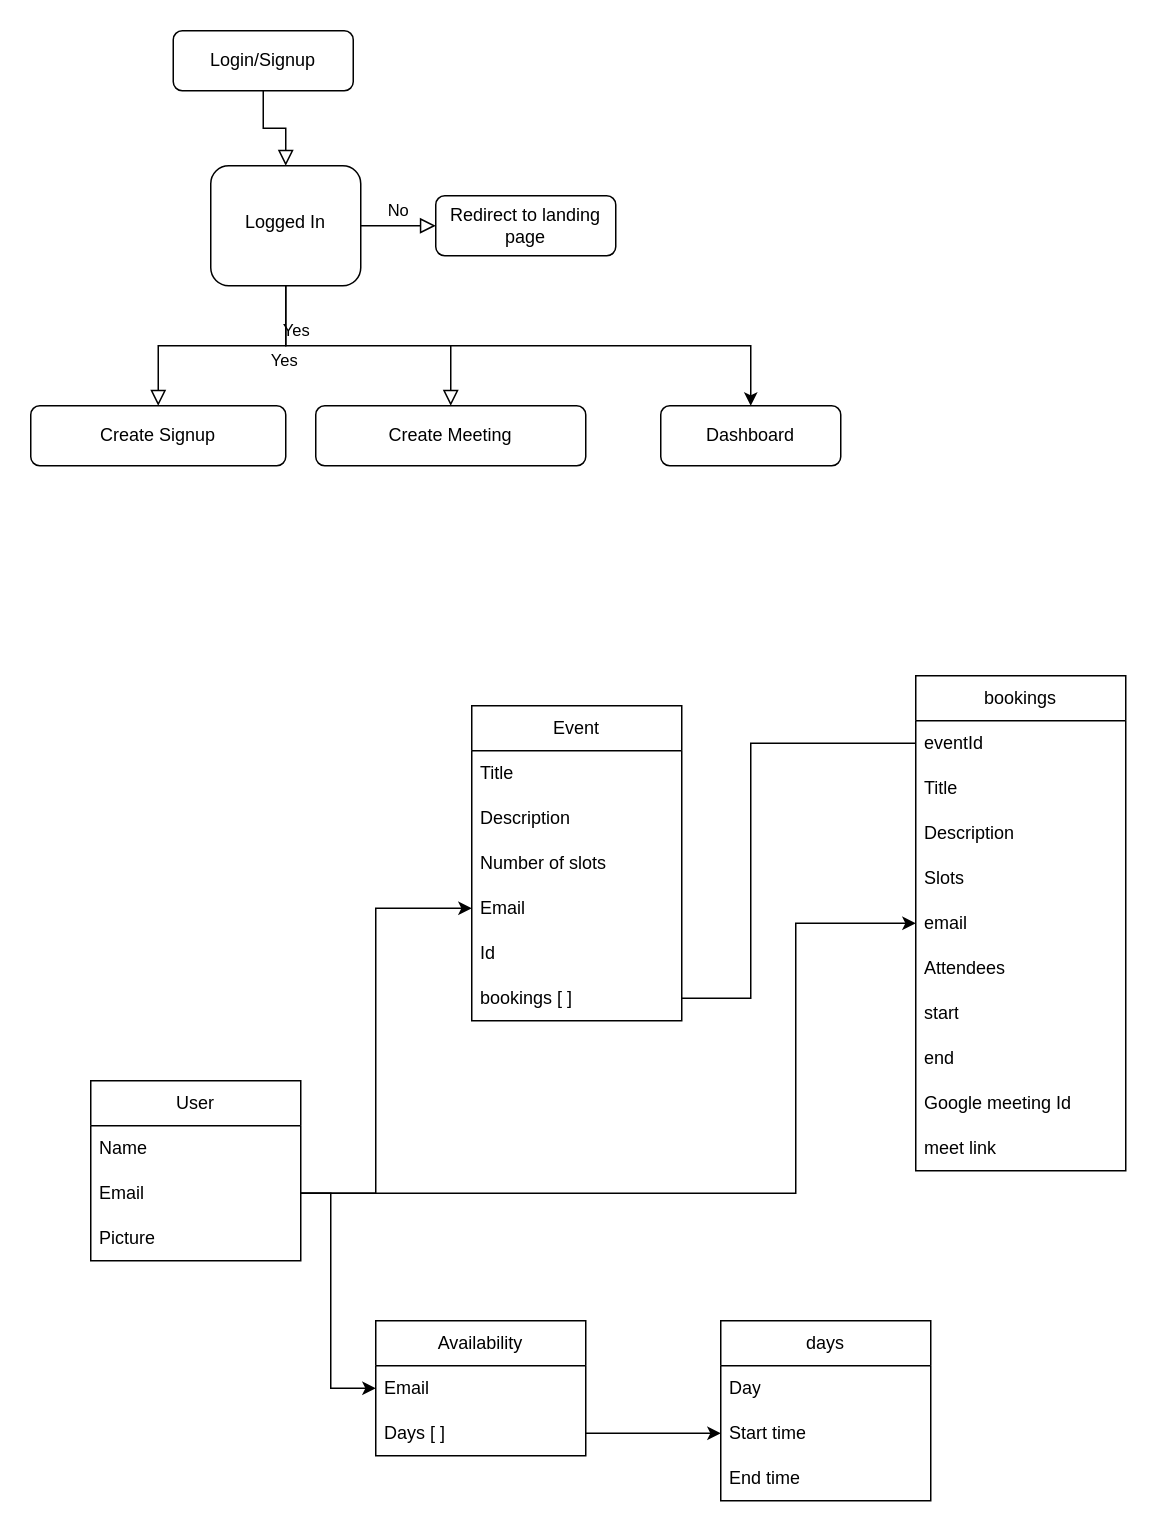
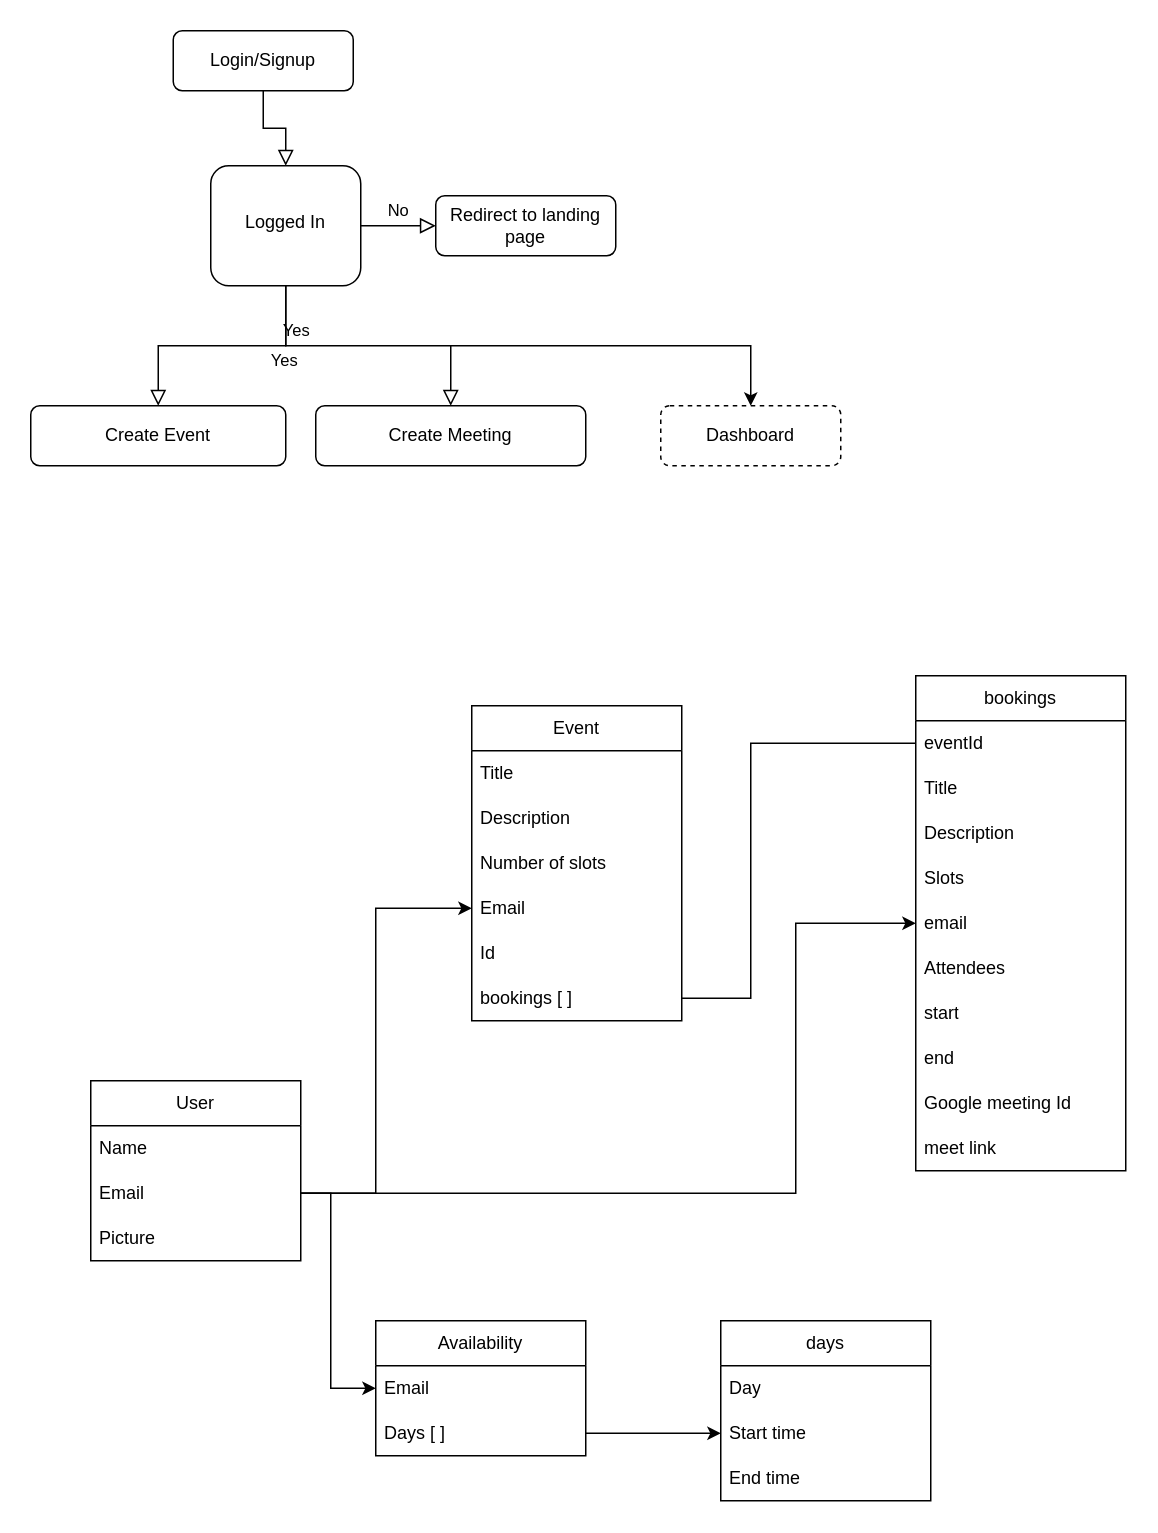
  <mxCell id="0" />
  <mxCell id="1" parent="0" />
  <mxCell id="2" value="" style="rounded=0;html=1;jettySize=auto;orthogonalLoop=1;fontSize=11;endArrow=block;endFill=0;endSize=8;strokeWidth=1;shadow=0;labelBackgroundColor=none;edgeStyle=orthogonalEdgeStyle;" parent="1" source="3" target="6" edge="1"><mxGeometry relative="1" as="geometry" /></mxCell>
  <mxCell id="3" value="Login/Signup" style="rounded=1;whiteSpace=wrap;html=1;fontSize=12;glass=0;strokeWidth=1;shadow=0;" parent="1" vertex="1"><mxGeometry x="115" y="20" width="120" height="40" as="geometry" /></mxCell>
  <mxCell id="4" value="Yes" style="rounded=0;html=1;jettySize=auto;orthogonalLoop=1;fontSize=11;endArrow=block;endFill=0;endSize=8;strokeWidth=1;shadow=0;labelBackgroundColor=none;edgeStyle=orthogonalEdgeStyle;entryX=0.5;entryY=0;entryDx=0;entryDy=0;" parent="1" source="6" target="8" edge="1"><mxGeometry x="-0.506" y="10" relative="1" as="geometry"><mxPoint as="offset" /><mxPoint x="190" y="230" as="targetPoint" /></mxGeometry></mxCell>
  <mxCell id="5" value="No" style="edgeStyle=orthogonalEdgeStyle;rounded=0;html=1;jettySize=auto;orthogonalLoop=1;fontSize=11;endArrow=block;endFill=0;endSize=8;strokeWidth=1;shadow=0;labelBackgroundColor=none;" parent="1" source="6" target="7" edge="1"><mxGeometry y="10" relative="1" as="geometry"><mxPoint as="offset" /></mxGeometry></mxCell>
  <mxCell id="6" value="Logged In" style="whiteSpace=wrap;html=1;shadow=0;fontFamily=Helvetica;fontSize=12;align=center;strokeWidth=1;spacing=6;spacingTop=-4;rounded=1;" parent="1" vertex="1"><mxGeometry x="140" y="110" width="100" height="80" as="geometry" /></mxCell>
  <mxCell id="7" value="Redirect to landing page" style="rounded=1;whiteSpace=wrap;html=1;fontSize=12;glass=0;strokeWidth=1;shadow=0;" parent="1" vertex="1"><mxGeometry x="290" y="130" width="120" height="40" as="geometry" /></mxCell>
- <mxCell id="8" value="Create Signup" style="rounded=1;whiteSpace=wrap;html=1;fontSize=12;glass=0;strokeWidth=1;shadow=0;" parent="1" vertex="1"><mxGeometry x="20" y="270" width="170" height="40" as="geometry" /></mxCell>
+ <mxCell id="8" value="Create Event" style="rounded=1;whiteSpace=wrap;html=1;fontSize=12;glass=0;strokeWidth=1;shadow=0;" parent="1" vertex="1"><mxGeometry x="20" y="270" width="170" height="40" as="geometry" /></mxCell>
  <mxCell id="9" value="Yes" style="rounded=0;html=1;jettySize=auto;orthogonalLoop=1;fontSize=11;endArrow=block;endFill=0;endSize=8;strokeWidth=1;shadow=0;labelBackgroundColor=none;edgeStyle=orthogonalEdgeStyle;exitX=0.5;exitY=1;exitDx=0;exitDy=0;entryX=0.5;entryY=0;entryDx=0;entryDy=0;" edge="1" parent="1" source="6" target="10"><mxGeometry x="-0.506" y="10" relative="1" as="geometry"><mxPoint as="offset" /><mxPoint x="200" y="230" as="sourcePoint" /><mxPoint x="190" y="260" as="targetPoint" /></mxGeometry></mxCell>
  <mxCell id="10" value="Create Meeting" style="rounded=1;whiteSpace=wrap;html=1;" vertex="1" parent="1"><mxGeometry x="210" y="270" width="180" height="40" as="geometry" /></mxCell>
  <mxCell id="11" value="" style="endArrow=classic;html=1;rounded=0;" edge="1" parent="1" target="12"><mxGeometry width="50" height="50" relative="1" as="geometry"><mxPoint x="300" y="230" as="sourcePoint" /><mxPoint x="500" y="260" as="targetPoint" /><Array as="points"><mxPoint x="500" y="230" /></Array></mxGeometry></mxCell>
- <mxCell id="12" value="Dashboard" style="rounded=1;whiteSpace=wrap;html=1;" vertex="1" parent="1"><mxGeometry x="440" y="270" width="120" height="40" as="geometry" /></mxCell>
+ <mxCell id="12" value="Dashboard" style="rounded=1;whiteSpace=wrap;html=1;dashed=1;" vertex="1" parent="1"><mxGeometry x="440" y="270" width="120" height="40" as="geometry" /></mxCell>
  <mxCell id="13" value="User" style="swimlane;fontStyle=0;childLayout=stackLayout;horizontal=1;startSize=30;horizontalStack=0;resizeParent=1;resizeParentMax=0;resizeLast=0;collapsible=1;marginBottom=0;whiteSpace=wrap;html=1;" vertex="1" parent="1"><mxGeometry x="60" y="720" width="140" height="120" as="geometry" /></mxCell>
  <mxCell id="14" value="Name" style="text;strokeColor=none;fillColor=none;align=left;verticalAlign=middle;spacingLeft=4;spacingRight=4;overflow=hidden;points=[[0,0.5],[1,0.5]];portConstraint=eastwest;rotatable=0;whiteSpace=wrap;html=1;" vertex="1" parent="13"><mxGeometry y="30" width="140" height="30" as="geometry" /></mxCell>
  <mxCell id="15" value="Email" style="text;strokeColor=none;fillColor=none;align=left;verticalAlign=middle;spacingLeft=4;spacingRight=4;overflow=hidden;points=[[0,0.5],[1,0.5]];portConstraint=eastwest;rotatable=0;whiteSpace=wrap;html=1;" vertex="1" parent="13"><mxGeometry y="60" width="140" height="30" as="geometry" /></mxCell>
  <mxCell id="16" value="Picture" style="text;strokeColor=none;fillColor=none;align=left;verticalAlign=middle;spacingLeft=4;spacingRight=4;overflow=hidden;points=[[0,0.5],[1,0.5]];portConstraint=eastwest;rotatable=0;whiteSpace=wrap;html=1;" vertex="1" parent="13"><mxGeometry y="90" width="140" height="30" as="geometry" /></mxCell>
  <mxCell id="17" value="Event" style="swimlane;fontStyle=0;childLayout=stackLayout;horizontal=1;startSize=30;horizontalStack=0;resizeParent=1;resizeParentMax=0;resizeLast=0;collapsible=1;marginBottom=0;whiteSpace=wrap;html=1;" vertex="1" parent="1"><mxGeometry x="314" y="470" width="140" height="210" as="geometry" /></mxCell>
  <mxCell id="18" value="Title" style="text;strokeColor=none;fillColor=none;align=left;verticalAlign=middle;spacingLeft=4;spacingRight=4;overflow=hidden;points=[[0,0.5],[1,0.5]];portConstraint=eastwest;rotatable=0;whiteSpace=wrap;html=1;" vertex="1" parent="17"><mxGeometry y="30" width="140" height="30" as="geometry" /></mxCell>
  <mxCell id="19" value="Description" style="text;strokeColor=none;fillColor=none;align=left;verticalAlign=middle;spacingLeft=4;spacingRight=4;overflow=hidden;points=[[0,0.5],[1,0.5]];portConstraint=eastwest;rotatable=0;whiteSpace=wrap;html=1;" vertex="1" parent="17"><mxGeometry y="60" width="140" height="30" as="geometry" /></mxCell>
  <mxCell id="20" value="Number of slots" style="text;strokeColor=none;fillColor=none;align=left;verticalAlign=middle;spacingLeft=4;spacingRight=4;overflow=hidden;points=[[0,0.5],[1,0.5]];portConstraint=eastwest;rotatable=0;whiteSpace=wrap;html=1;" vertex="1" parent="17"><mxGeometry y="90" width="140" height="30" as="geometry" /></mxCell>
  <mxCell id="21" value="Email" style="text;strokeColor=none;fillColor=none;align=left;verticalAlign=middle;spacingLeft=4;spacingRight=4;overflow=hidden;points=[[0,0.5],[1,0.5]];portConstraint=eastwest;rotatable=0;whiteSpace=wrap;html=1;" vertex="1" parent="17"><mxGeometry y="120" width="140" height="30" as="geometry" /></mxCell>
  <mxCell id="22" value="Id" style="text;strokeColor=none;fillColor=none;align=left;verticalAlign=middle;spacingLeft=4;spacingRight=4;overflow=hidden;points=[[0,0.5],[1,0.5]];portConstraint=eastwest;rotatable=0;whiteSpace=wrap;html=1;" vertex="1" parent="17"><mxGeometry y="150" width="140" height="30" as="geometry" /></mxCell>
  <mxCell id="23" value="bookings [ ]" style="text;strokeColor=none;fillColor=none;align=left;verticalAlign=middle;spacingLeft=4;spacingRight=4;overflow=hidden;points=[[0,0.5],[1,0.5]];portConstraint=eastwest;rotatable=0;whiteSpace=wrap;html=1;" vertex="1" parent="17"><mxGeometry y="180" width="140" height="30" as="geometry" /></mxCell>
  <mxCell id="24" value="bookings" style="swimlane;fontStyle=0;childLayout=stackLayout;horizontal=1;startSize=30;horizontalStack=0;resizeParent=1;resizeParentMax=0;resizeLast=0;collapsible=1;marginBottom=0;whiteSpace=wrap;html=1;" vertex="1" parent="1"><mxGeometry x="610" y="450" width="140" height="330" as="geometry" /></mxCell>
  <mxCell id="25" value="eventId" style="text;strokeColor=none;fillColor=none;align=left;verticalAlign=middle;spacingLeft=4;spacingRight=4;overflow=hidden;points=[[0,0.5],[1,0.5]];portConstraint=eastwest;rotatable=0;whiteSpace=wrap;html=1;" vertex="1" parent="24"><mxGeometry y="30" width="140" height="30" as="geometry" /></mxCell>
  <mxCell id="26" value="Title" style="text;strokeColor=none;fillColor=none;align=left;verticalAlign=middle;spacingLeft=4;spacingRight=4;overflow=hidden;points=[[0,0.5],[1,0.5]];portConstraint=eastwest;rotatable=0;whiteSpace=wrap;html=1;" vertex="1" parent="24"><mxGeometry y="60" width="140" height="30" as="geometry" /></mxCell>
  <mxCell id="27" value="Description" style="text;strokeColor=none;fillColor=none;align=left;verticalAlign=middle;spacingLeft=4;spacingRight=4;overflow=hidden;points=[[0,0.5],[1,0.5]];portConstraint=eastwest;rotatable=0;whiteSpace=wrap;html=1;" vertex="1" parent="24"><mxGeometry y="90" width="140" height="30" as="geometry" /></mxCell>
  <mxCell id="28" value="Slots" style="text;strokeColor=none;fillColor=none;align=left;verticalAlign=middle;spacingLeft=4;spacingRight=4;overflow=hidden;points=[[0,0.5],[1,0.5]];portConstraint=eastwest;rotatable=0;whiteSpace=wrap;html=1;" vertex="1" parent="24"><mxGeometry y="120" width="140" height="30" as="geometry" /></mxCell>
  <mxCell id="29" value="email" style="text;strokeColor=none;fillColor=none;align=left;verticalAlign=middle;spacingLeft=4;spacingRight=4;overflow=hidden;points=[[0,0.5],[1,0.5]];portConstraint=eastwest;rotatable=0;whiteSpace=wrap;html=1;" vertex="1" parent="24"><mxGeometry y="150" width="140" height="30" as="geometry" /></mxCell>
  <mxCell id="30" value="Attendees" style="text;strokeColor=none;fillColor=none;align=left;verticalAlign=middle;spacingLeft=4;spacingRight=4;overflow=hidden;points=[[0,0.5],[1,0.5]];portConstraint=eastwest;rotatable=0;whiteSpace=wrap;html=1;" vertex="1" parent="24"><mxGeometry y="180" width="140" height="30" as="geometry" /></mxCell>
  <mxCell id="31" value="start" style="text;strokeColor=none;fillColor=none;align=left;verticalAlign=middle;spacingLeft=4;spacingRight=4;overflow=hidden;points=[[0,0.5],[1,0.5]];portConstraint=eastwest;rotatable=0;whiteSpace=wrap;html=1;" vertex="1" parent="24"><mxGeometry y="210" width="140" height="30" as="geometry" /></mxCell>
  <mxCell id="32" value="end" style="text;strokeColor=none;fillColor=none;align=left;verticalAlign=middle;spacingLeft=4;spacingRight=4;overflow=hidden;points=[[0,0.5],[1,0.5]];portConstraint=eastwest;rotatable=0;whiteSpace=wrap;html=1;" vertex="1" parent="24"><mxGeometry y="240" width="140" height="30" as="geometry" /></mxCell>
  <mxCell id="33" value="Google meeting Id" style="text;strokeColor=none;fillColor=none;align=left;verticalAlign=middle;spacingLeft=4;spacingRight=4;overflow=hidden;points=[[0,0.5],[1,0.5]];portConstraint=eastwest;rotatable=0;whiteSpace=wrap;html=1;" vertex="1" parent="24"><mxGeometry y="270" width="140" height="30" as="geometry" /></mxCell>
  <mxCell id="34" value="meet link" style="text;strokeColor=none;fillColor=none;align=left;verticalAlign=middle;spacingLeft=4;spacingRight=4;overflow=hidden;points=[[0,0.5],[1,0.5]];portConstraint=eastwest;rotatable=0;whiteSpace=wrap;html=1;" vertex="1" parent="24"><mxGeometry y="300" width="140" height="30" as="geometry" /></mxCell>
  <mxCell id="35" value="Availability" style="swimlane;fontStyle=0;childLayout=stackLayout;horizontal=1;startSize=30;horizontalStack=0;resizeParent=1;resizeParentMax=0;resizeLast=0;collapsible=1;marginBottom=0;whiteSpace=wrap;html=1;" vertex="1" parent="1"><mxGeometry x="250" y="880" width="140" height="90" as="geometry" /></mxCell>
  <mxCell id="36" value="Email" style="text;strokeColor=none;fillColor=none;align=left;verticalAlign=middle;spacingLeft=4;spacingRight=4;overflow=hidden;points=[[0,0.5],[1,0.5]];portConstraint=eastwest;rotatable=0;whiteSpace=wrap;html=1;" vertex="1" parent="35"><mxGeometry y="30" width="140" height="30" as="geometry" /></mxCell>
  <mxCell id="37" value="Days [ ]" style="text;strokeColor=none;fillColor=none;align=left;verticalAlign=middle;spacingLeft=4;spacingRight=4;overflow=hidden;points=[[0,0.5],[1,0.5]];portConstraint=eastwest;rotatable=0;whiteSpace=wrap;html=1;" vertex="1" parent="35"><mxGeometry y="60" width="140" height="30" as="geometry" /></mxCell>
  <mxCell id="38" value="days" style="swimlane;fontStyle=0;childLayout=stackLayout;horizontal=1;startSize=30;horizontalStack=0;resizeParent=1;resizeParentMax=0;resizeLast=0;collapsible=1;marginBottom=0;whiteSpace=wrap;html=1;" vertex="1" parent="1"><mxGeometry x="480" y="880" width="140" height="120" as="geometry" /></mxCell>
  <mxCell id="39" value="Day" style="text;strokeColor=none;fillColor=none;align=left;verticalAlign=middle;spacingLeft=4;spacingRight=4;overflow=hidden;points=[[0,0.5],[1,0.5]];portConstraint=eastwest;rotatable=0;whiteSpace=wrap;html=1;" vertex="1" parent="38"><mxGeometry y="30" width="140" height="30" as="geometry" /></mxCell>
  <mxCell id="40" value="Start time" style="text;strokeColor=none;fillColor=none;align=left;verticalAlign=middle;spacingLeft=4;spacingRight=4;overflow=hidden;points=[[0,0.5],[1,0.5]];portConstraint=eastwest;rotatable=0;whiteSpace=wrap;html=1;" vertex="1" parent="38"><mxGeometry y="60" width="140" height="30" as="geometry" /></mxCell>
  <mxCell id="41" value="End time" style="text;strokeColor=none;fillColor=none;align=left;verticalAlign=middle;spacingLeft=4;spacingRight=4;overflow=hidden;points=[[0,0.5],[1,0.5]];portConstraint=eastwest;rotatable=0;whiteSpace=wrap;html=1;" vertex="1" parent="38"><mxGeometry y="90" width="140" height="30" as="geometry" /></mxCell>
  <mxCell id="42" value="" style="endArrow=classic;html=1;rounded=0;exitX=1;exitY=0.5;exitDx=0;exitDy=0;entryX=0;entryY=0.5;entryDx=0;entryDy=0;" edge="1" parent="1" source="15" target="21"><mxGeometry width="50" height="50" relative="1" as="geometry"><mxPoint x="360" y="650" as="sourcePoint" /><mxPoint x="410" y="600" as="targetPoint" /><Array as="points"><mxPoint x="250" y="795" /><mxPoint x="250" y="605" /></Array></mxGeometry></mxCell>
  <mxCell id="43" value="" style="endArrow=classic;html=1;rounded=0;exitX=1;exitY=0.5;exitDx=0;exitDy=0;entryX=0;entryY=0.5;entryDx=0;entryDy=0;" edge="1" parent="1" source="15" target="29"><mxGeometry width="50" height="50" relative="1" as="geometry"><mxPoint x="250" y="800" as="sourcePoint" /><mxPoint x="410" y="600" as="targetPoint" /><Array as="points"><mxPoint x="530" y="795" /><mxPoint x="530" y="615" /></Array></mxGeometry></mxCell>
  <mxCell id="44" value="" style="endArrow=classic;html=1;rounded=0;exitX=1;exitY=0.5;exitDx=0;exitDy=0;entryX=0;entryY=0.5;entryDx=0;entryDy=0;" edge="1" parent="1" source="15" target="36"><mxGeometry width="50" height="50" relative="1" as="geometry"><mxPoint x="360" y="850" as="sourcePoint" /><mxPoint x="410" y="800" as="targetPoint" /><Array as="points"><mxPoint x="220" y="795" /><mxPoint x="220" y="925" /></Array></mxGeometry></mxCell>
  <mxCell id="45" value="" style="endArrow=classic;html=1;rounded=0;exitX=1;exitY=0.5;exitDx=0;exitDy=0;entryX=0;entryY=0.5;entryDx=0;entryDy=0;" edge="1" parent="1" source="37" target="40"><mxGeometry width="50" height="50" relative="1" as="geometry"><mxPoint x="360" y="850" as="sourcePoint" /><mxPoint x="470" y="950" as="targetPoint" /><Array as="points" /></mxGeometry></mxCell>
  <mxCell id="46" value="" style="endArrow=none;html=1;rounded=0;exitX=1;exitY=0.5;exitDx=0;exitDy=0;entryX=0;entryY=0.5;entryDx=0;entryDy=0;" edge="1" parent="1" source="23" target="25"><mxGeometry width="50" height="50" relative="1" as="geometry"><mxPoint x="360" y="650" as="sourcePoint" /><mxPoint x="410" y="600" as="targetPoint" /><Array as="points"><mxPoint x="500" y="665" /><mxPoint x="500" y="495" /></Array></mxGeometry></mxCell>
